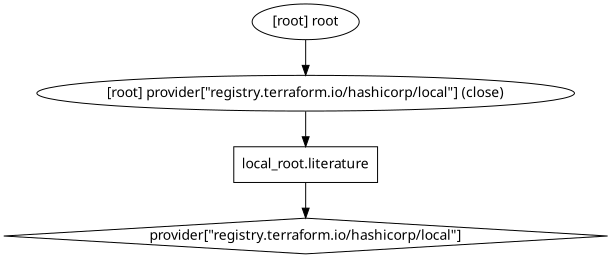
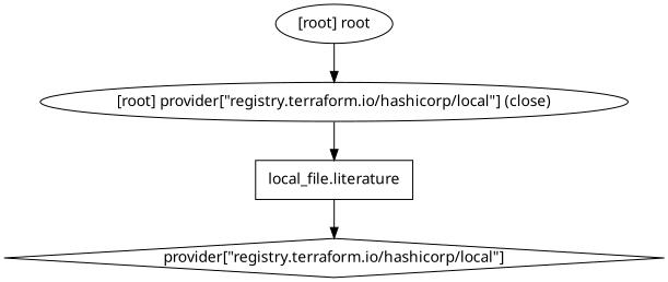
  digraph {
    compound=true
    newrank=true
    fontname="Noto Sans"
    node [fontname="Noto Sans"]
    edge [fontname="Noto Sans"]
-   n1 [label="local_root.literature" shape=box]
+   n1 [label="local_file.literature" shape=box]
    n2 [label="provider[\"registry.terraform.io/hashicorp/local\"]" shape=diamond]
    "[root] provider[\"registry.terraform.io/hashicorp/local\"] (close)"
    "[root] root"
    subgraph sub_1 {
      n1
      n2
      "[root] provider[\"registry.terraform.io/hashicorp/local\"] (close)"
      "[root] root"
    }
    n1 -> n2
    "[root] provider[\"registry.terraform.io/hashicorp/local\"] (close)" -> n1
    "[root] root" -> "[root] provider[\"registry.terraform.io/hashicorp/local\"] (close)"
  }
